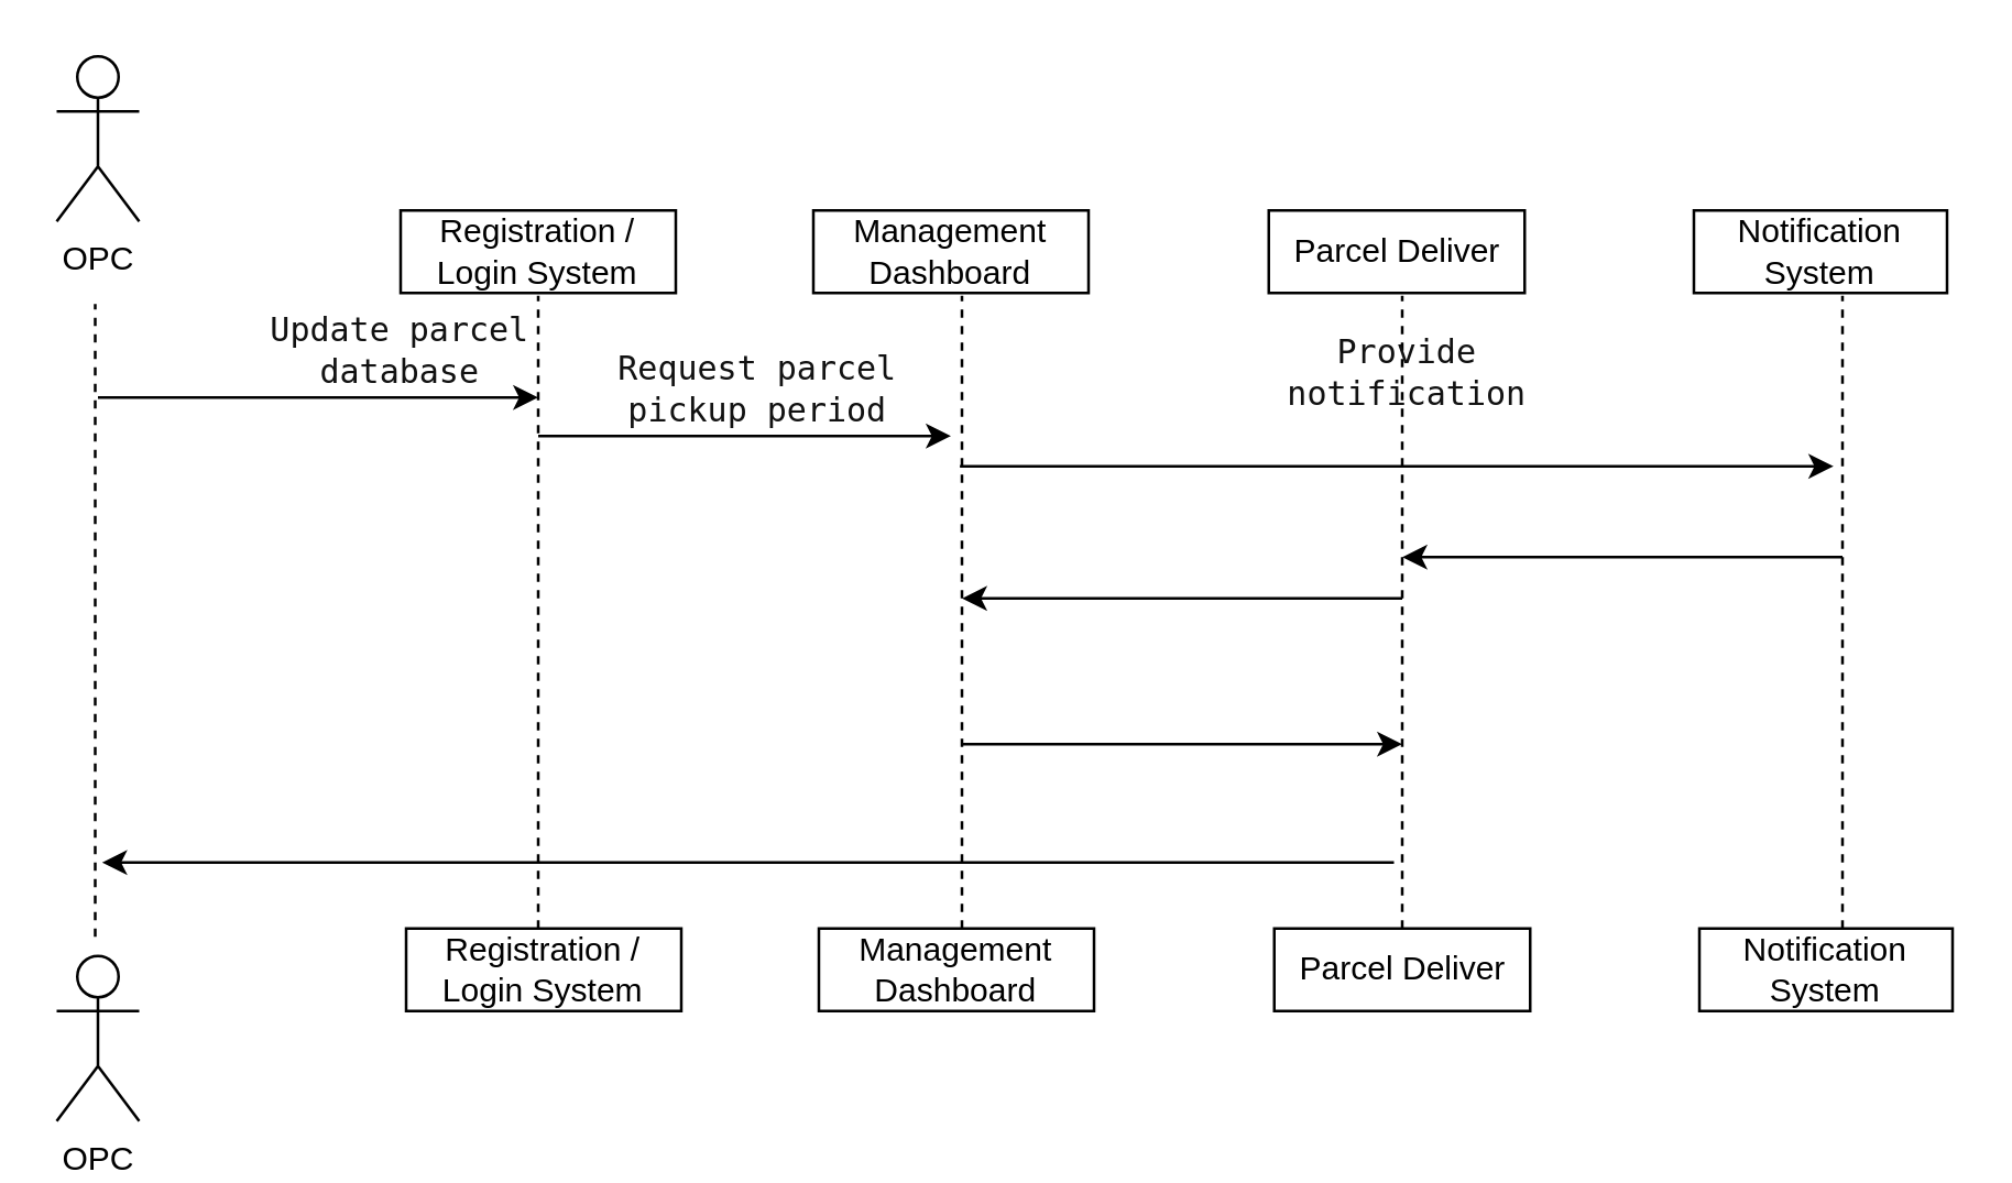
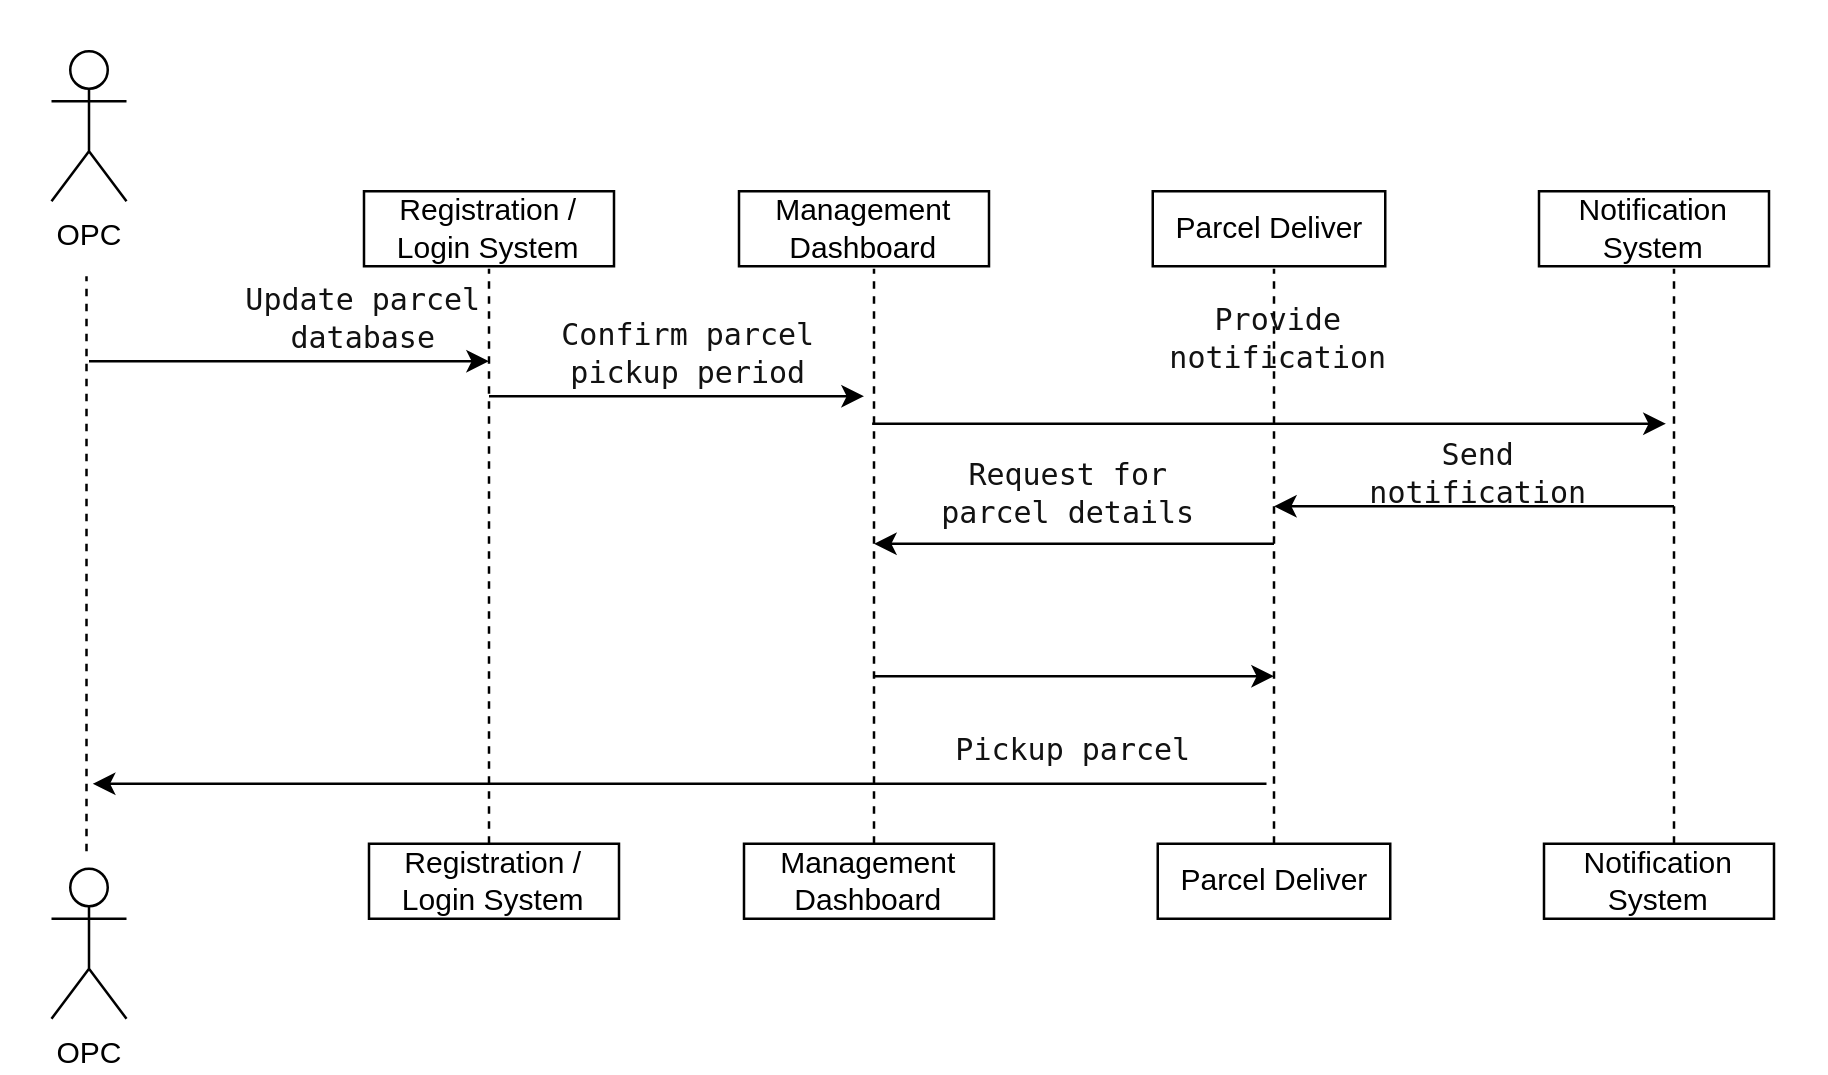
  <mxCell id="0" />
  <mxCell id="1" parent="0" />
  <mxCell id="2" value="" style="endArrow=none;dashed=1;html=1;" edge="1" parent="1"><mxGeometry width="50" height="50" relative="1" as="geometry"><mxPoint x="34" y="340" as="sourcePoint" /><mxPoint x="34" y="110" as="targetPoint" /><Array as="points"><mxPoint x="34" y="230" /></Array></mxGeometry></mxCell>
  <mxCell id="3" value="OPC" style="shape=umlActor;verticalLabelPosition=bottom;verticalAlign=top;html=1;outlineConnect=0;" vertex="1" parent="1"><mxGeometry x="20" y="20" width="30" height="60" as="geometry" /></mxCell>
  <mxCell id="4" value="" style="endArrow=none;dashed=1;html=1;" edge="1" parent="1"><mxGeometry width="50" height="50" relative="1" as="geometry"><mxPoint x="349" y="337" as="sourcePoint" /><mxPoint x="349" y="107" as="targetPoint" /><Array as="points"><mxPoint x="349" y="227" /></Array></mxGeometry></mxCell>
  <mxCell id="5" value="Management Dashboard" style="rounded=0;whiteSpace=wrap;html=1;" vertex="1" parent="1"><mxGeometry x="295" y="76" width="100" height="30" as="geometry" /></mxCell>
  <mxCell id="6" value="" style="endArrow=classic;html=1;" edge="1" parent="1"><mxGeometry width="50" height="50" relative="1" as="geometry"><mxPoint x="35" y="144" as="sourcePoint" /><mxPoint x="195" y="144" as="targetPoint" /></mxGeometry></mxCell>
  <mxCell id="7" value="&lt;font color=&quot;#121212&quot; face=&quot;Consolas, monaco, monospace&quot;&gt;Update parcel database&lt;/font&gt;" style="text;html=1;strokeColor=none;fillColor=none;align=center;verticalAlign=middle;whiteSpace=wrap;rounded=0;" vertex="1" parent="1"><mxGeometry x="85" y="112" width="120" height="30" as="geometry" /></mxCell>
  <mxCell id="8" value="Parcel Deliver" style="rounded=0;whiteSpace=wrap;html=1;" vertex="1" parent="1"><mxGeometry x="460.5" y="76" width="93" height="30" as="geometry" /></mxCell>
  <mxCell id="9" value="" style="endArrow=none;dashed=1;html=1;" edge="1" parent="1"><mxGeometry width="50" height="50" relative="1" as="geometry"><mxPoint x="509" y="337" as="sourcePoint" /><mxPoint x="509" y="107" as="targetPoint" /><Array as="points"><mxPoint x="509" y="227" /></Array></mxGeometry></mxCell>
  <mxCell id="10" value="" style="endArrow=classic;html=1;" edge="1" parent="1"><mxGeometry width="50" height="50" relative="1" as="geometry"><mxPoint x="349" y="270" as="sourcePoint" /><mxPoint x="509" y="270" as="targetPoint" /></mxGeometry></mxCell>
+ <mxCell id="11" value="&lt;font color=&quot;#121212&quot; face=&quot;Consolas, monaco, monospace&quot;&gt;Request for parcel details&lt;/font&gt;" style="text;html=1;strokeColor=none;fillColor=none;align=center;verticalAlign=middle;whiteSpace=wrap;rounded=0;" vertex="1" parent="1"><mxGeometry x="367" y="182" width="120" height="30" as="geometry" /></mxCell>
  <mxCell id="12" value="" style="endArrow=classic;html=1;" edge="1" parent="1"><mxGeometry width="50" height="50" relative="1" as="geometry"><mxPoint x="506" y="313" as="sourcePoint" /><mxPoint x="36.5" y="313" as="targetPoint" /></mxGeometry></mxCell>
  <mxCell id="13" value="" style="endArrow=none;dashed=1;html=1;" edge="1" parent="1"><mxGeometry width="50" height="50" relative="1" as="geometry"><mxPoint x="669" y="337" as="sourcePoint" /><mxPoint x="669" y="107" as="targetPoint" /><Array as="points"><mxPoint x="669" y="227" /></Array></mxGeometry></mxCell>
  <mxCell id="14" value="Notification System" style="rounded=0;whiteSpace=wrap;html=1;" vertex="1" parent="1"><mxGeometry x="615" y="76" width="92" height="30" as="geometry" /></mxCell>
- <mxCell id="15" value="&lt;font color=&quot;#121212&quot; face=&quot;Consolas, monaco, monospace&quot;&gt;Request parcel pickup period&lt;/font&gt;" style="text;html=1;strokeColor=none;fillColor=none;align=center;verticalAlign=middle;whiteSpace=wrap;rounded=0;" vertex="1" parent="1"><mxGeometry x="215" y="126" width="120" height="30" as="geometry" /></mxCell>
+ <mxCell id="15" value="&lt;font color=&quot;#121212&quot; face=&quot;Consolas, monaco, monospace&quot;&gt;Confirm parcel pickup period&lt;/font&gt;" style="text;html=1;strokeColor=none;fillColor=none;align=center;verticalAlign=middle;whiteSpace=wrap;rounded=0;" vertex="1" parent="1"><mxGeometry x="215" y="126" width="120" height="30" as="geometry" /></mxCell>
+ <mxCell id="16" value="&lt;font color=&quot;#121212&quot; face=&quot;Consolas, monaco, monospace&quot;&gt;Pickup parcel&lt;/font&gt;" style="text;html=1;strokeColor=none;fillColor=none;align=center;verticalAlign=middle;whiteSpace=wrap;rounded=0;" vertex="1" parent="1"><mxGeometry x="369" y="285" width="120" height="30" as="geometry" /></mxCell>
  <mxCell id="17" value="OPC" style="shape=umlActor;verticalLabelPosition=bottom;verticalAlign=top;html=1;outlineConnect=0;" vertex="1" parent="1"><mxGeometry x="20" y="347" width="30" height="60" as="geometry" /></mxCell>
  <mxCell id="18" value="" style="endArrow=classic;html=1;" edge="1" parent="1"><mxGeometry width="50" height="50" relative="1" as="geometry"><mxPoint x="348.25" y="169" as="sourcePoint" /><mxPoint x="665.75" y="169" as="targetPoint" /></mxGeometry></mxCell>
  <mxCell id="19" value="&lt;font color=&quot;#121212&quot; face=&quot;Consolas, monaco, monospace&quot;&gt;Provide notification&lt;/font&gt;" style="text;html=1;strokeColor=none;fillColor=none;align=center;verticalAlign=middle;whiteSpace=wrap;rounded=0;" vertex="1" parent="1"><mxGeometry x="451" y="120" width="120" height="30" as="geometry" /></mxCell>
  <mxCell id="20" value="" style="endArrow=none;dashed=1;html=1;" edge="1" parent="1"><mxGeometry width="50" height="50" relative="1" as="geometry"><mxPoint x="195" y="337" as="sourcePoint" /><mxPoint x="195" y="107" as="targetPoint" /><Array as="points"><mxPoint x="195" y="227" /></Array></mxGeometry></mxCell>
  <mxCell id="21" value="Registration / Login System" style="rounded=0;whiteSpace=wrap;html=1;" vertex="1" parent="1"><mxGeometry x="145" y="76" width="100" height="30" as="geometry" /></mxCell>
  <mxCell id="22" value="" style="endArrow=classic;html=1;" edge="1" parent="1"><mxGeometry width="50" height="50" relative="1" as="geometry"><mxPoint x="195" y="158" as="sourcePoint" /><mxPoint x="345" y="158" as="targetPoint" /></mxGeometry></mxCell>
  <mxCell id="23" value="" style="endArrow=classic;html=1;" edge="1" parent="1"><mxGeometry width="50" height="50" relative="1" as="geometry"><mxPoint x="509" y="217" as="sourcePoint" /><mxPoint x="349" y="217" as="targetPoint" /></mxGeometry></mxCell>
  <mxCell id="24" value="Management Dashboard" style="rounded=0;whiteSpace=wrap;html=1;" vertex="1" parent="1"><mxGeometry x="297" y="337" width="100" height="30" as="geometry" /></mxCell>
  <mxCell id="25" value="Parcel Deliver" style="rounded=0;whiteSpace=wrap;html=1;" vertex="1" parent="1"><mxGeometry x="462.5" y="337" width="93" height="30" as="geometry" /></mxCell>
  <mxCell id="26" value="Notification System" style="rounded=0;whiteSpace=wrap;html=1;" vertex="1" parent="1"><mxGeometry x="617" y="337" width="92" height="30" as="geometry" /></mxCell>
  <mxCell id="27" value="Registration / Login System" style="rounded=0;whiteSpace=wrap;html=1;" vertex="1" parent="1"><mxGeometry x="147" y="337" width="100" height="30" as="geometry" /></mxCell>
  <mxCell id="28" value="" style="endArrow=classic;html=1;" edge="1" parent="1"><mxGeometry width="50" height="50" relative="1" as="geometry"><mxPoint x="669" y="202" as="sourcePoint" /><mxPoint x="509" y="202" as="targetPoint" /></mxGeometry></mxCell>
+ <mxCell id="29" value="&lt;font color=&quot;#121212&quot; face=&quot;Consolas, monaco, monospace&quot;&gt;Send notification&lt;/font&gt;" style="text;html=1;strokeColor=none;fillColor=none;align=center;verticalAlign=middle;whiteSpace=wrap;rounded=0;" vertex="1" parent="1"><mxGeometry x="531" y="174" width="120" height="30" as="geometry" /></mxCell>
